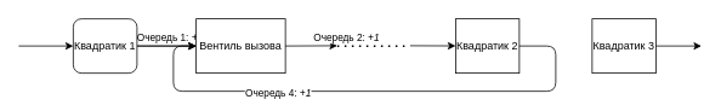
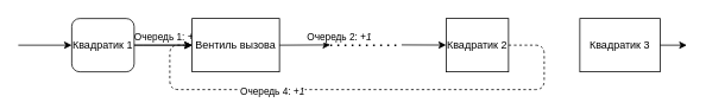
  <mxCell id="0" />
  <mxCell id="1" parent="0" />
  <mxCell id="2" value="" style="edgeStyle=orthogonalEdgeStyle;rounded=0;orthogonalLoop=1;jettySize=auto;html=1;exitX=1;exitY=0.5;exitDx=0;exitDy=0;" edge="1" parent="1" source="5" target="7"><mxGeometry relative="1" as="geometry"><Array as="points"><mxPoint x="160" y="50" /><mxPoint x="160" y="50" /></Array></mxGeometry></mxCell>
  <mxCell id="3" value="Очередь 1: &lt;i&gt;+N&lt;/i&gt;" style="edgeLabel;html=1;align=center;verticalAlign=middle;resizable=0;points=[];" vertex="1" connectable="0" parent="2"><mxGeometry x="-0.714" y="-2" relative="1" as="geometry"><mxPoint x="27.43" y="-12" as="offset" /></mxGeometry></mxCell>
  <mxCell id="4" value="" style="edgeStyle=orthogonalEdgeStyle;rounded=0;orthogonalLoop=1;jettySize=auto;html=1;" edge="1" parent="1" source="5" target="7"><mxGeometry relative="1" as="geometry" /></mxCell>
  <mxCell id="5" value="Квадратик&amp;nbsp;1" style="whiteSpace=wrap;html=1;rounded=1;" vertex="1" parent="1"><mxGeometry x="80" y="20" width="70" height="60" as="geometry" /></mxCell>
  <mxCell id="6" value="Квадратик&lt;span&gt;&amp;nbsp;2&lt;/span&gt;" style="rounded=0;whiteSpace=wrap;html=1;" vertex="1" parent="1"><mxGeometry x="500" y="20" width="70" height="60" as="geometry" /></mxCell>
  <mxCell id="7" value="Вентиль вызова" style="rounded=0;whiteSpace=wrap;html=1;" vertex="1" parent="1"><mxGeometry x="215" y="20" width="98" height="60" as="geometry" /></mxCell>
  <mxCell id="8" value="" style="endArrow=classic;html=1;entryX=0;entryY=0.5;entryDx=0;entryDy=0;" edge="1" parent="1" target="5"><mxGeometry width="50" height="50" relative="1" as="geometry"><mxPoint x="20" y="50" as="sourcePoint" /><mxPoint x="-40" y="120" as="targetPoint" /></mxGeometry></mxCell>
  <mxCell id="9" value="" style="endArrow=classic;html=1;entryX=0;entryY=0.5;entryDx=0;entryDy=0;exitX=1;exitY=0.5;exitDx=0;exitDy=0;" edge="1" parent="1" source="7"><mxGeometry width="50" height="50" relative="1" as="geometry"><mxPoint x="320" y="49.71" as="sourcePoint" /><mxPoint x="370" y="49.71" as="targetPoint" /></mxGeometry></mxCell>
  <mxCell id="10" value="" style="endArrow=classic;html=1;" edge="1" parent="1" target="6"><mxGeometry width="50" height="50" relative="1" as="geometry"><mxPoint x="450" y="49.71" as="sourcePoint" /><mxPoint x="500" y="49.71" as="targetPoint" /></mxGeometry></mxCell>
- <mxCell id="11" value="&lt;span&gt;Квадратик 3&lt;/span&gt;" style="rounded=0;whiteSpace=wrap;html=1;" vertex="1" parent="1"><mxGeometry x="650" y="20" width="70" height="60" as="geometry" /></mxCell>
- <mxCell id="12" value="" style="endArrow=classic;html=1;exitX=1;exitY=0.5;exitDx=0;exitDy=0;entryX=0;entryY=0.5;entryDx=0;entryDy=0;" edge="1" parent="1" source="6" target="7"><mxGeometry width="50" height="50" relative="1" as="geometry"><mxPoint x="570" y="200" as="sourcePoint" /><mxPoint x="200" y="50" as="targetPoint" /><Array as="points"><mxPoint x="610" y="50" /><mxPoint x="610" y="100" /><mxPoint x="190" y="100" /><mxPoint x="190" y="50" /></Array></mxGeometry></mxCell>
+ <mxCell id="11" value="&lt;span&gt;Квадратик 3&lt;/span&gt;" style="rounded=0;whiteSpace=wrap;html=1;" vertex="1" parent="1"><mxGeometry x="650" y="20" width="90" height="60" as="geometry" /></mxCell>
+ <mxCell id="12" value="" style="endArrow=classic;html=1;exitX=1;exitY=0.5;exitDx=0;exitDy=0;entryX=0;entryY=0.5;entryDx=0;entryDy=0;dashed=1;" edge="1" parent="1" source="6" target="7"><mxGeometry width="50" height="50" relative="1" as="geometry"><mxPoint x="570" y="200" as="sourcePoint" /><mxPoint x="200" y="50" as="targetPoint" /><Array as="points"><mxPoint x="610" y="50" /><mxPoint x="610" y="100" /><mxPoint x="190" y="100" /><mxPoint x="190" y="50" /></Array></mxGeometry></mxCell>
  <mxCell id="13" value="Очередь 4: &lt;i&gt;+1&lt;/i&gt;" style="edgeLabel;html=1;align=center;verticalAlign=middle;resizable=0;points=[];" vertex="1" connectable="0" parent="12"><mxGeometry x="0.355" y="1" relative="1" as="geometry"><mxPoint as="offset" /></mxGeometry></mxCell>
  <mxCell id="14" value="Очередь 2: &lt;i&gt;+1&lt;/i&gt;" style="edgeLabel;html=1;align=center;verticalAlign=middle;resizable=0;points=[];" vertex="1" connectable="0" parent="1"><mxGeometry x="379.999" y="40" as="geometry" /></mxCell>
  <mxCell id="15" value="" style="endArrow=none;dashed=1;html=1;dashPattern=1 3;strokeWidth=2;" edge="1" parent="1"><mxGeometry width="50" height="50" relative="1" as="geometry"><mxPoint x="370" y="50" as="sourcePoint" /><mxPoint x="450" y="50" as="targetPoint" /></mxGeometry></mxCell>
  <mxCell id="16" value="" style="endArrow=classic;html=1;exitX=1;exitY=0.5;exitDx=0;exitDy=0;" edge="1" parent="1" source="11"><mxGeometry width="50" height="50" relative="1" as="geometry"><mxPoint x="740" y="70" as="sourcePoint" /><mxPoint x="770" y="50" as="targetPoint" /></mxGeometry></mxCell>
